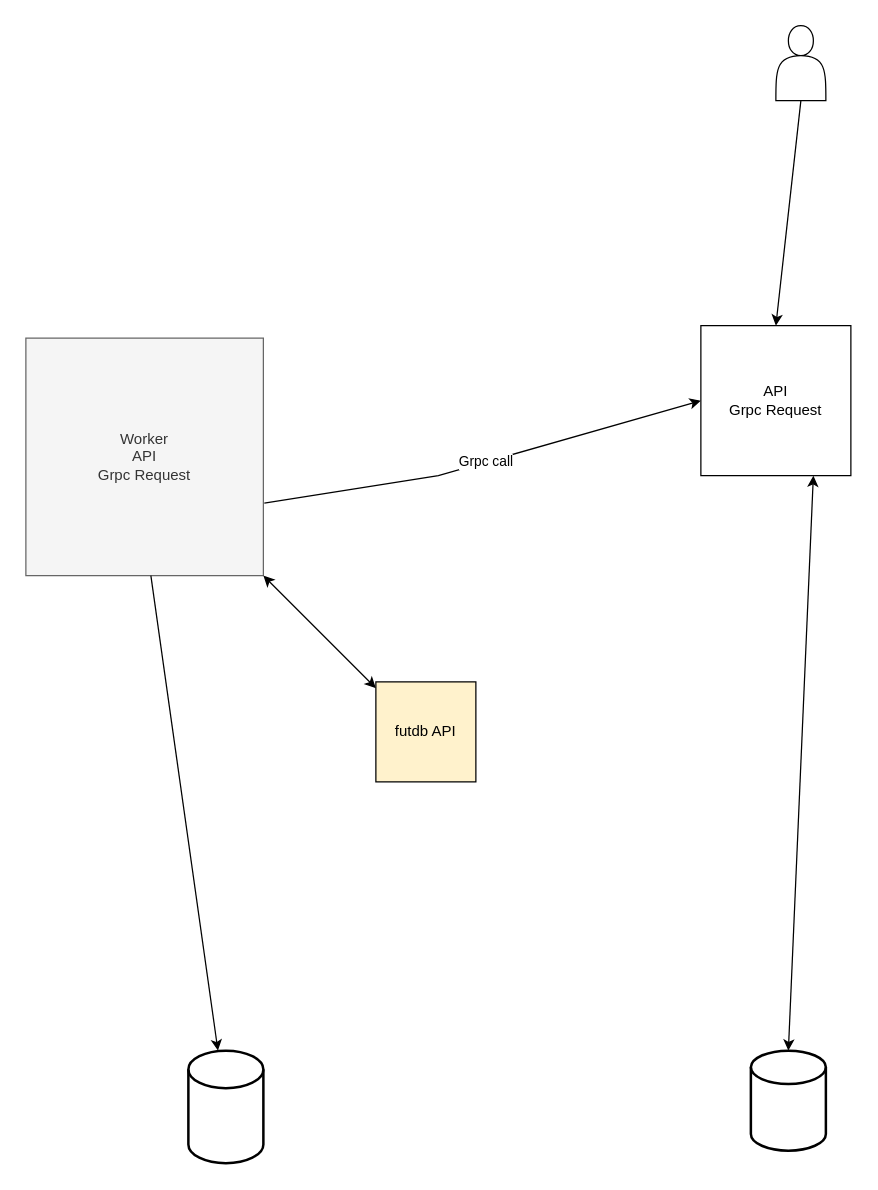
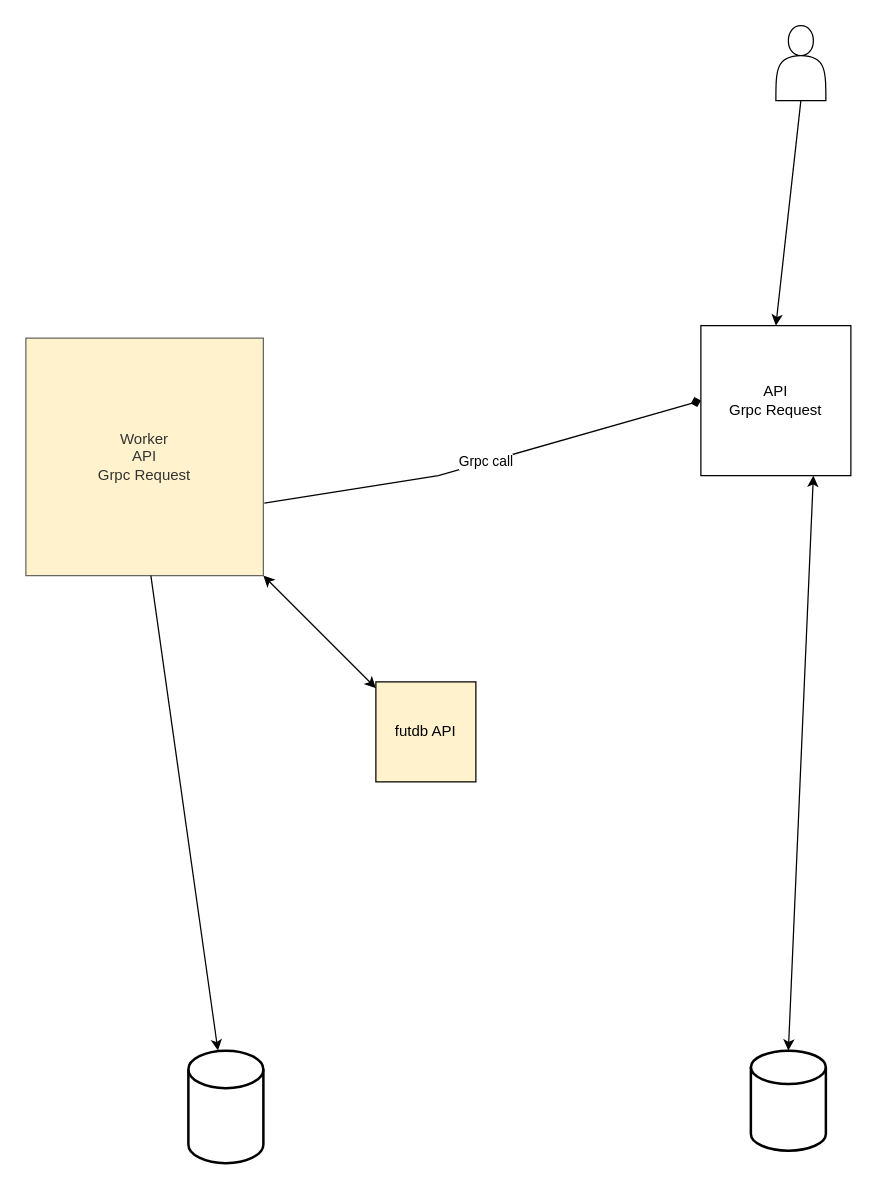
  <mxCell id="0" />
  <mxCell id="1" parent="0" />
  <mxCell id="2" value="" style="strokeWidth=2;html=1;shape=mxgraph.flowchart.database;whiteSpace=wrap;" vertex="1" parent="1"><mxGeometry x="150" y="840" width="60" height="90" as="geometry" /></mxCell>
  <mxCell id="3" value="" style="strokeWidth=2;html=1;shape=mxgraph.flowchart.database;whiteSpace=wrap;" vertex="1" parent="1"><mxGeometry x="600" y="840" width="60" height="80" as="geometry" /></mxCell>
  <mxCell id="4" value="" style="shape=actor;whiteSpace=wrap;html=1;" vertex="1" parent="1"><mxGeometry x="620" y="20" width="40" height="60" as="geometry" /></mxCell>
- <mxCell id="5" value="Worker&lt;br&gt;API&lt;br&gt;Grpc Request" style="whiteSpace=wrap;html=1;aspect=fixed;fillColor=#f5f5f5;strokeColor=#666666;fontColor=#333333;" vertex="1" parent="1"><mxGeometry x="20" y="270" width="190" height="190" as="geometry" /></mxCell>
+ <mxCell id="5" value="Worker&lt;br&gt;API&lt;br&gt;Grpc Request" style="whiteSpace=wrap;html=1;aspect=fixed;fillColor=#fff2cc;strokeColor=#666666;fontColor=#333333;" vertex="1" parent="1"><mxGeometry x="20" y="270" width="190" height="190" as="geometry" /></mxCell>
  <mxCell id="6" value="API&lt;br&gt;Grpc Request" style="whiteSpace=wrap;html=1;aspect=fixed;" vertex="1" parent="1"><mxGeometry x="560" y="260" width="120" height="120" as="geometry" /></mxCell>
  <mxCell id="7" value="" style="endArrow=classic;html=1;rounded=0;" edge="1" parent="1" target="2"><mxGeometry width="50" height="50" relative="1" as="geometry"><mxPoint x="120" y="460" as="sourcePoint" /><mxPoint x="110" y="700" as="targetPoint" /></mxGeometry></mxCell>
  <mxCell id="8" value="" style="endArrow=classic;startArrow=classic;html=1;rounded=0;entryX=1;entryY=1;entryDx=0;entryDy=0;" edge="1" parent="1" target="5"><mxGeometry width="50" height="50" relative="1" as="geometry"><mxPoint x="300" y="550" as="sourcePoint" /><mxPoint x="350" y="500" as="targetPoint" /></mxGeometry></mxCell>
  <mxCell id="9" value="futdb API&lt;br&gt;" style="whiteSpace=wrap;html=1;aspect=fixed;fillColor=#fff2cc;" vertex="1" parent="1"><mxGeometry x="300" y="545" width="80" height="80" as="geometry" /></mxCell>
- <mxCell id="10" value="Grpc call&lt;br&gt;" style="endArrow=classic;html=1;rounded=0;exitX=1.004;exitY=0.695;exitDx=0;exitDy=0;exitPerimeter=0;entryX=0;entryY=0.5;entryDx=0;entryDy=0;" edge="1" parent="1" source="5" target="6"><mxGeometry width="50" height="50" relative="1" as="geometry"><mxPoint x="190" y="550" as="sourcePoint" /><mxPoint x="270" y="810" as="targetPoint" /><Array as="points"><mxPoint x="350" y="380" /></Array></mxGeometry></mxCell>
+ <mxCell id="10" value="Grpc call&lt;br&gt;" style="endArrow=diamond;html=1;rounded=0;exitX=1.004;exitY=0.695;exitDx=0;exitDy=0;exitPerimeter=0;entryX=0;entryY=0.5;entryDx=0;entryDy=0;" edge="1" parent="1" source="5" target="6"><mxGeometry width="50" height="50" relative="1" as="geometry"><mxPoint x="190" y="550" as="sourcePoint" /><mxPoint x="270" y="810" as="targetPoint" /><Array as="points"><mxPoint x="350" y="380" /></Array></mxGeometry></mxCell>
  <mxCell id="11" value="" style="endArrow=classic;html=1;rounded=0;exitX=0.5;exitY=1;exitDx=0;exitDy=0;entryX=0.5;entryY=0;entryDx=0;entryDy=0;" edge="1" parent="1" source="4" target="6"><mxGeometry width="50" height="50" relative="1" as="geometry"><mxPoint x="655" y="100" as="sourcePoint" /><mxPoint x="645" y="240" as="targetPoint" /></mxGeometry></mxCell>
  <mxCell id="12" value="" style="endArrow=classic;startArrow=classic;html=1;rounded=0;exitX=0.5;exitY=0;exitDx=0;exitDy=0;exitPerimeter=0;" edge="1" parent="1" source="3"><mxGeometry width="50" height="50" relative="1" as="geometry"><mxPoint x="660" y="470" as="sourcePoint" /><mxPoint x="650" y="380" as="targetPoint" /></mxGeometry></mxCell>
